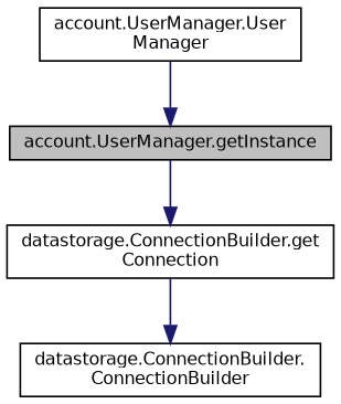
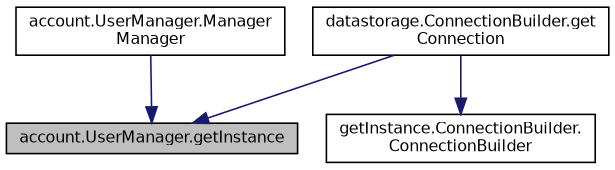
  digraph {
    rankdir=TB
    node [color=black fillcolor=white fontname=Helvetica fontsize=10 shape=record style=filled]
    edge [color=midnightblue fontname=Helvetica fontsize=10 labelfontname=Helvetica labelfontsize=10 style=solid]
    n1 [fillcolor=grey75 fontcolor=black height=0.2 label="account.UserManager.getInstance" width=0.4]
    n2 [height=0.2 label="datastorage.ConnectionBuilder.get\lConnection" width=0.4]
-   n3 [height=0.2 label="datastorage.ConnectionBuilder.\lConnectionBuilder" width=0.4]
-   n4 [height=0.2 label="account.UserManager.User\lManager" width=0.4]
-   n1 -> n2
+   n3 [height=0.2 label="getInstance.ConnectionBuilder.\lConnectionBuilder" width=0.4]
+   n4 [height=0.2 label="account.UserManager.Manager\lManager" width=0.4]
+   n2 -> n1
    n2 -> n3
    n4 -> n1
  }
